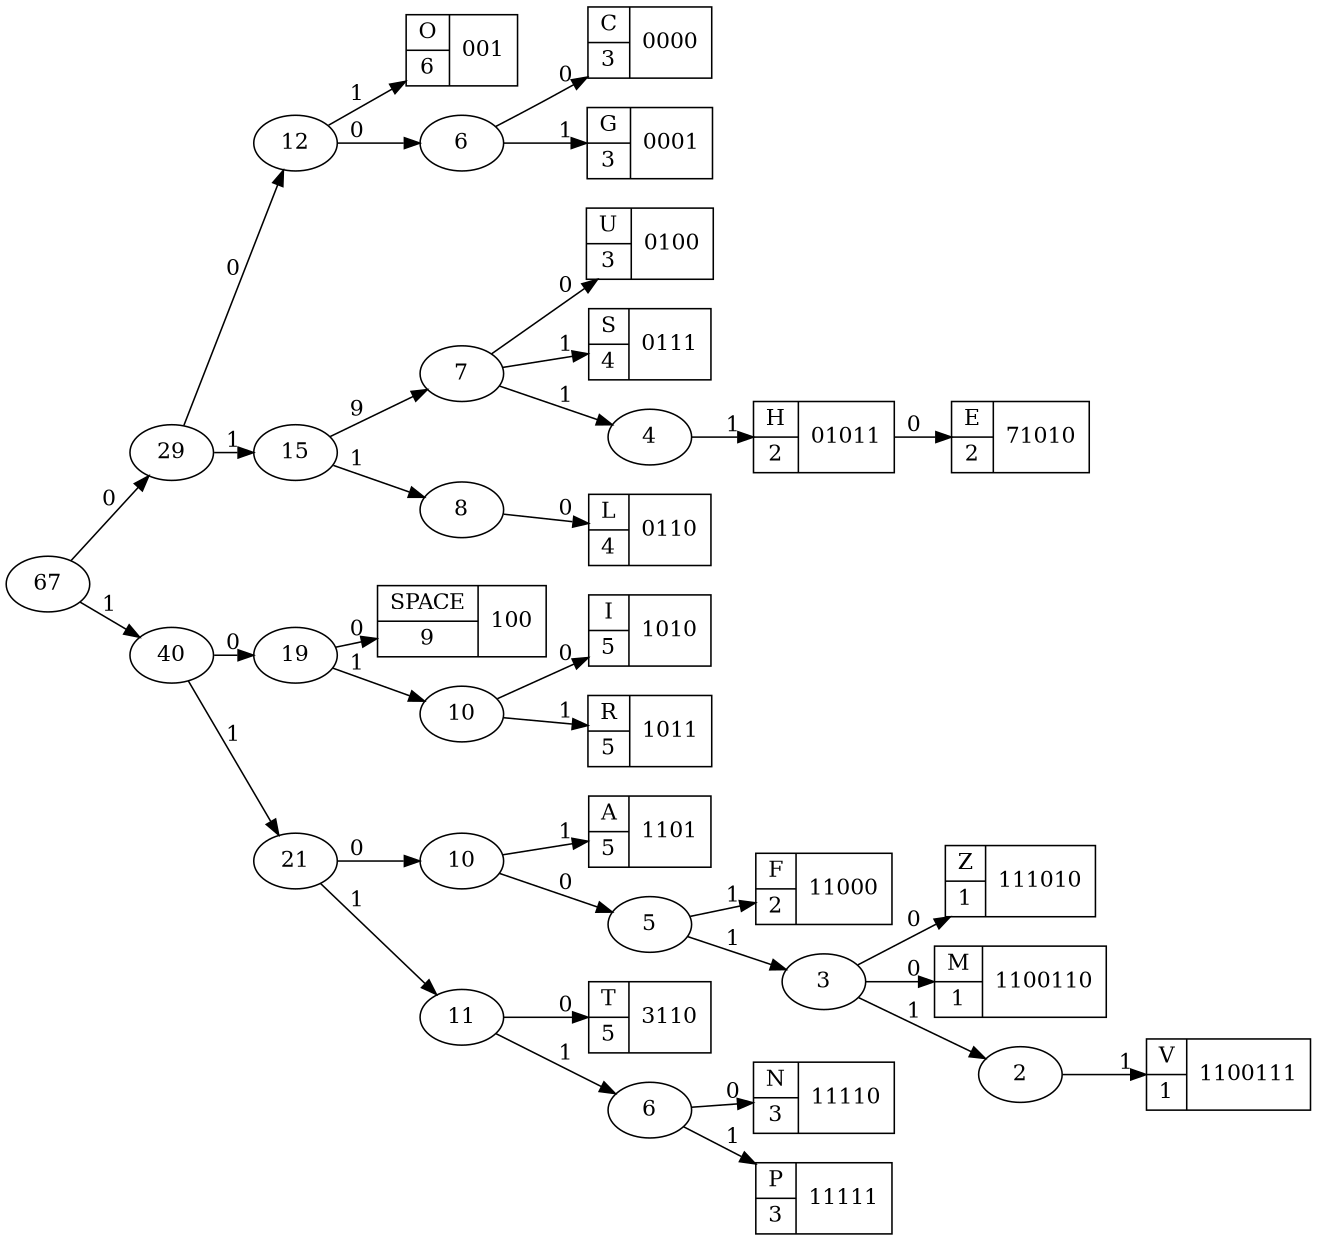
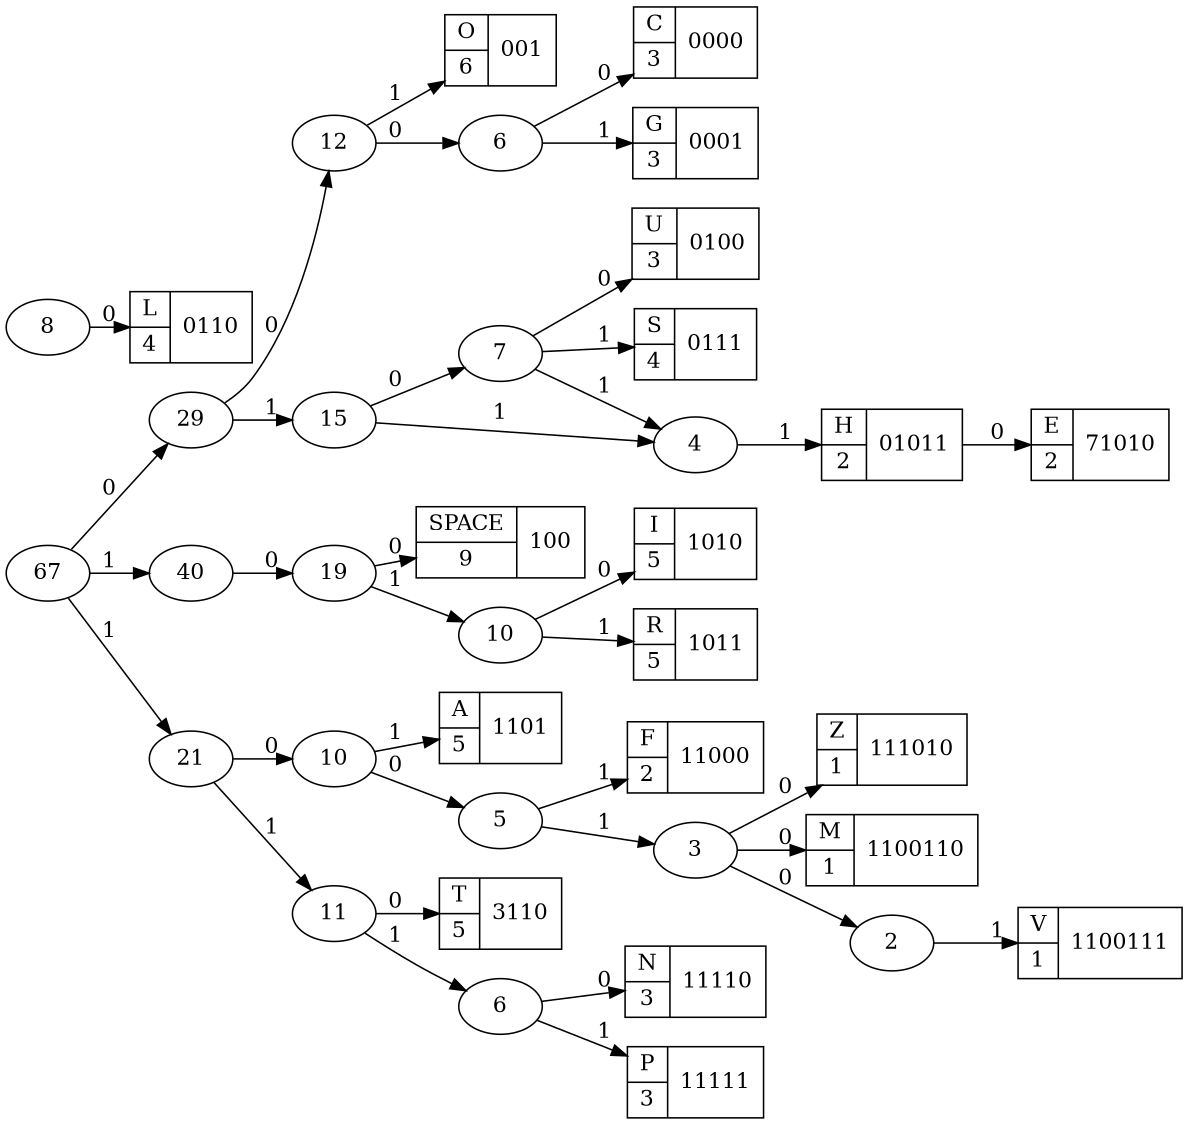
  digraph {
    rankdir=LR
    ranksep=0
    node [shape=record]
    n1 [label="{{C|3}|0000}"]
    n2 [label="{{G|3}|0001}"]
    n3 [label="{{O|6}|001}"]
    n4 [label="{{U|3}|0100}"]
    n5 [label="{{E|2}|71010}"]
    n6 [label="{{H|2}|01011}"]
    n7 [label="{{L|4}|0110}"]
    n8 [label="{{S|4}|0111}"]
    n9 [label="{{SPACE|9}|100}"]
    n10 [label="{{I|5}|1010}"]
    n11 [label="{{R|5}|1011}"]
    n12 [label="{{F|2}|11000}"]
    n13 [label="{{Z|1}|111010}"]
    n14 [label="{{M|1}|1100110}"]
    n15 [label="{{V|1}|1100111}"]
    n16 [label="{{A|5}|1101}"]
    n17 [label=10 shape=""]
    5 [shape=""]
    3 [shape=""]
    n20 [label="{{T|5}|3110}"]
    n21 [label="{{N|3}|11110}"]
    n22 [label="{{P|3}|11111}"]
    n23 [label=6 shape=""]
    67 [shape=""]
    n25 [label=29 shape=""]
    40 [shape=""]
    12 [shape=""]
    15 [shape=""]
    19 [shape=""]
    21 [shape=""]
    6 [shape=""]
    7 [shape=""]
    8 [shape=""]
    4 [shape=""]
    10 [shape=""]
    11 [shape=""]
    2 [shape=""]
    n6 -> n5 [label=0]
    n17 -> n16 [label=1]
    n17 -> 5 [label=0]
    5 -> n12 [label=1]
    5 -> 3 [label=1]
    3 -> n13 [label=0]
    3 -> n14 [label=0]
-   3 -> 2 [label=1]
+   3 -> 2 [label=0]
    n23 -> n21 [label=0]
    n23 -> n22 [label=1]
    67 -> n25 [label=0]
    67 -> 40 [label=1]
    n25 -> 12 [label=0]
    n25 -> 15 [label=1]
    40 -> 19 [label=0]
-   40 -> 21 [label=1]
+   67 -> 21 [label=1]
    12 -> n3 [label=1]
    12 -> 6 [label=0]
-   15 -> 7 [label=9]
-   15 -> 8 [label=1]
+   15 -> 7 [label=0]
+   15 -> 4 [label=1]
    19 -> n9 [label=0]
    19 -> 10 [label=1]
    21 -> n17 [label=0]
    21 -> 11 [label=1]
    6 -> n1 [label=0]
    6 -> n2 [label=1]
    7 -> n4 [label=0]
    7 -> n8 [label=1]
    7 -> 4 [label=1]
    8 -> n7 [label=0]
    4 -> n6 [label=1]
    10 -> n10 [label=0]
    10 -> n11 [label=1]
    11 -> n20 [label=0]
    11 -> n23 [label=1]
    2 -> n15 [label=1]
  }
